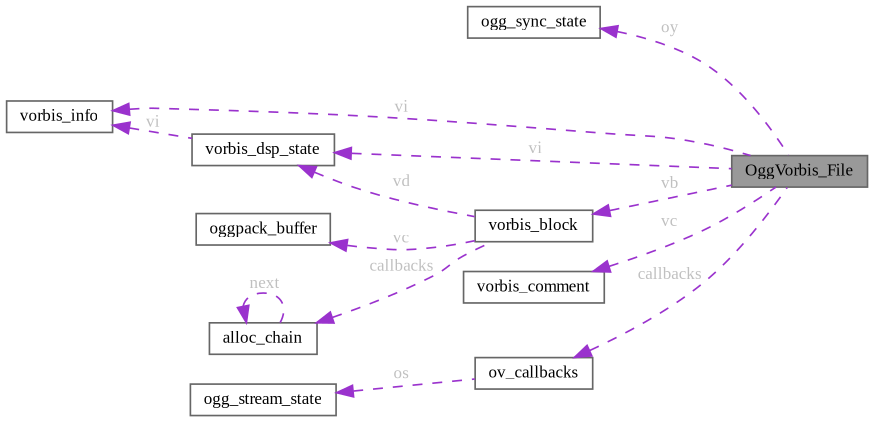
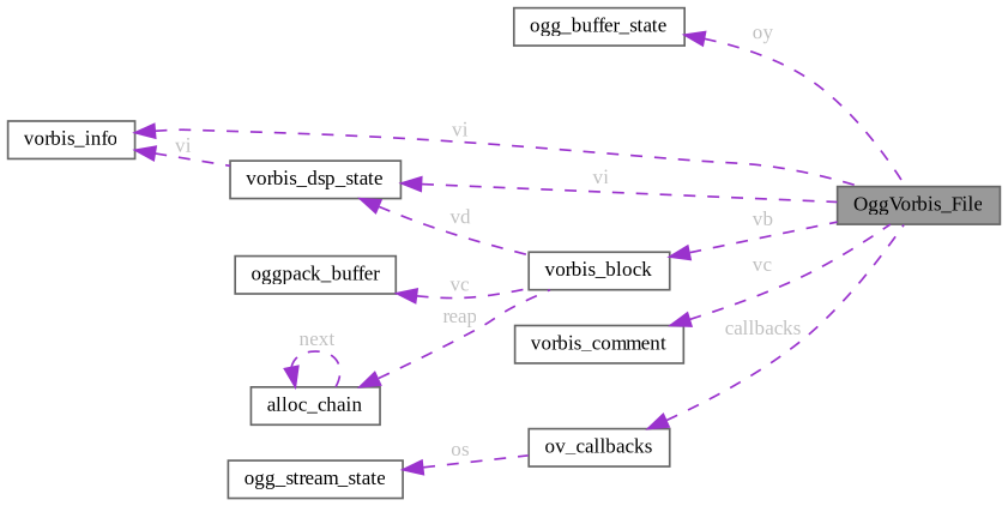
  digraph {
    fontname="Liberation Serif"
    rankdir=LR
    node [color=gray40 fillcolor=white fontname="Liberation Serif" fontsize=10 shape=box style=filled]
    edge [color=darkorchid3 dir=back fontcolor=grey fontname="Liberation Serif" fontsize=10 labelfontname=Helvetica labelfontsize=10 style=dashed]
    n1 [fillcolor=grey60 fontcolor=black height=0.2 label=OggVorbis_File width=0.4]
-   n2 [height=0.2 label=ogg_sync_state width=0.4]
+   n2 [height=0.2 label=ogg_buffer_state width=0.4]
    n3 [height=0.2 label=vorbis_info width=0.4]
    n4 [height=0.2 label=vorbis_dsp_state width=0.4]
    n5 [height=0.2 label=vorbis_block width=0.4]
    n6 [height=0.2 label=vorbis_comment width=0.4]
    n7 [height=0.2 label=ogg_stream_state width=0.4]
    n8 [height=0.2 label=ov_callbacks width=0.4]
    n9 [height=0.2 label=oggpack_buffer width=0.4]
    n10 [height=0.2 label=alloc_chain width=0.4]
    n2 -> n1 [label=" oy"]
    n3 -> n1 [label=" vi"]
    n3 -> n4 [label=" vi"]
    n4 -> n1 [label=" vi"]
    n4 -> n5 [label=" vd"]
    n5 -> n1 [label=" vb"]
    n6 -> n1 [label=" vc"]
    n7 -> n8 [label=" os"]
    n8 -> n1 [label=" callbacks"]
    n9 -> n5 [label=" vc"]
-   n10 -> n5 [label=" callbacks"]
+   n10 -> n5 [label=" reap"]
    n10 -> n10 [label=" next"]
  }
